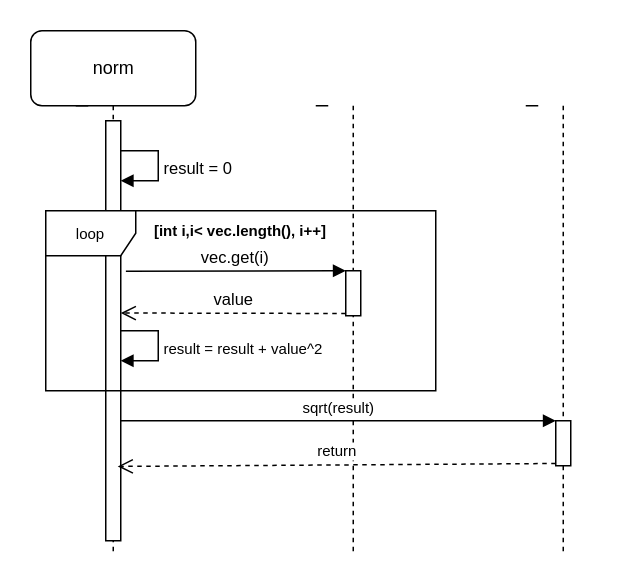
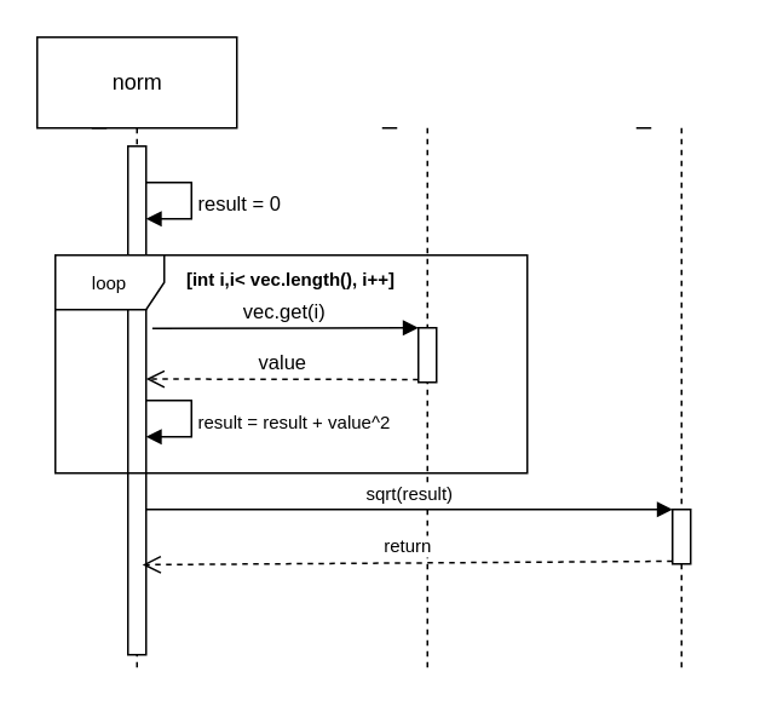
  <mxCell id="0" />
  <mxCell id="1" parent="0" />
- <mxCell id="2" value="norm" style="html=1;rounded=1;" parent="1" vertex="1"><mxGeometry x="20" y="20" width="110" height="50" as="geometry" /></mxCell>
+ <mxCell id="2" value="norm" style="html=1;" parent="1" vertex="1"><mxGeometry x="20" y="20" width="110" height="50" as="geometry" /></mxCell>
  <mxCell id="3" value="" style="shape=umlLifeline;participant=umlBoundary;perimeter=lifelinePerimeter;whiteSpace=wrap;html=1;container=1;collapsible=0;recursiveResize=0;verticalAlign=top;spacingTop=36;outlineConnect=0;size=0;" parent="1" vertex="1"><mxGeometry x="50" y="70" width="50" height="300" as="geometry" /></mxCell>
  <mxCell id="4" value="" style="html=1;points=[];perimeter=orthogonalPerimeter;" parent="3" vertex="1"><mxGeometry x="20" y="10" width="10" height="280" as="geometry" /></mxCell>
  <mxCell id="5" value="" style="shape=umlLifeline;participant=umlBoundary;perimeter=lifelinePerimeter;whiteSpace=wrap;html=1;container=1;collapsible=0;recursiveResize=0;verticalAlign=top;spacingTop=36;outlineConnect=0;size=0;" parent="1" vertex="1"><mxGeometry x="210" y="70" width="50" height="300" as="geometry" /></mxCell>
  <mxCell id="6" value="" style="html=1;points=[];perimeter=orthogonalPerimeter;" vertex="1" parent="5"><mxGeometry x="20.0" y="110" width="10" height="30" as="geometry" /></mxCell>
  <mxCell id="7" value="vec.get(i)" style="html=1;verticalAlign=bottom;endArrow=block;entryX=0;entryY=0;rounded=0;exitX=1.086;exitY=0.386;exitDx=0;exitDy=0;exitPerimeter=0;" edge="1" parent="5" target="6"><mxGeometry relative="1" as="geometry"><mxPoint x="-126.57" y="110.36" as="sourcePoint" /></mxGeometry></mxCell>
  <mxCell id="8" value="value" style="html=1;verticalAlign=bottom;endArrow=open;dashed=1;endSize=8;exitX=0;exitY=0.95;rounded=0;entryX=0.743;entryY=0.493;entryDx=0;entryDy=0;entryPerimeter=0;" edge="1" parent="5" source="6"><mxGeometry relative="1" as="geometry"><mxPoint x="-130.0" y="138.18" as="targetPoint" /></mxGeometry></mxCell>
  <mxCell id="9" value="" style="shape=umlLifeline;participant=umlBoundary;perimeter=lifelinePerimeter;whiteSpace=wrap;html=1;container=1;collapsible=0;recursiveResize=0;verticalAlign=top;spacingTop=36;outlineConnect=0;size=0;" parent="1" vertex="1"><mxGeometry x="350" y="70" width="50" height="300" as="geometry" /></mxCell>
  <mxCell id="10" value="" style="html=1;points=[];perimeter=orthogonalPerimeter;fontSize=10;" vertex="1" parent="9"><mxGeometry x="20" y="210" width="10" height="30" as="geometry" /></mxCell>
  <mxCell id="11" value="&lt;font style=&quot;font-size: 10px;&quot;&gt;result = result&amp;nbsp;+ value^2&lt;/font&gt;" style="edgeStyle=orthogonalEdgeStyle;html=1;align=left;spacingLeft=2;endArrow=block;rounded=0;entryX=1;entryY=0;" parent="1" edge="1"><mxGeometry x="0.067" relative="1" as="geometry"><mxPoint x="80" y="220" as="sourcePoint" /><Array as="points"><mxPoint x="105" y="220" /></Array><mxPoint x="80" y="240" as="targetPoint" /><mxPoint as="offset" /></mxGeometry></mxCell>
  <mxCell id="12" value="result = 0" style="edgeStyle=orthogonalEdgeStyle;html=1;align=left;spacingLeft=2;endArrow=block;rounded=0;entryX=1;entryY=0;" parent="1" edge="1"><mxGeometry x="0.067" relative="1" as="geometry"><mxPoint x="80" y="100" as="sourcePoint" /><Array as="points"><mxPoint x="105" y="100" /></Array><mxPoint x="80" y="120" as="targetPoint" /><mxPoint as="offset" /></mxGeometry></mxCell>
  <mxCell id="13" value="loop" style="shape=umlFrame;whiteSpace=wrap;html=1;fontSize=10;" vertex="1" parent="1"><mxGeometry x="30" y="140" width="260" height="120" as="geometry" /></mxCell>
  <mxCell id="14" value="[int i,i&lt; vec.length(), i++]" style="text;align=center;fontStyle=1;verticalAlign=middle;spacingLeft=3;spacingRight=3;strokeColor=none;rotatable=0;points=[[0,0.5],[1,0.5]];portConstraint=eastwest;fontSize=10;" vertex="1" parent="1"><mxGeometry x="120" y="140" width="80" height="26" as="geometry" /></mxCell>
  <mxCell id="15" value="sqrt(result)" style="html=1;verticalAlign=bottom;endArrow=block;entryX=0;entryY=0;rounded=0;fontSize=10;" edge="1" target="10" parent="1" source="4"><mxGeometry relative="1" as="geometry"><mxPoint x="80" y="280" as="sourcePoint" /></mxGeometry></mxCell>
  <mxCell id="16" value="return" style="html=1;verticalAlign=bottom;endArrow=open;dashed=1;endSize=8;exitX=0;exitY=0.95;rounded=0;fontSize=10;entryX=0.8;entryY=0.823;entryDx=0;entryDy=0;entryPerimeter=0;" edge="1" source="10" parent="1" target="4"><mxGeometry relative="1" as="geometry"><mxPoint x="300" y="356" as="targetPoint" /></mxGeometry></mxCell>
